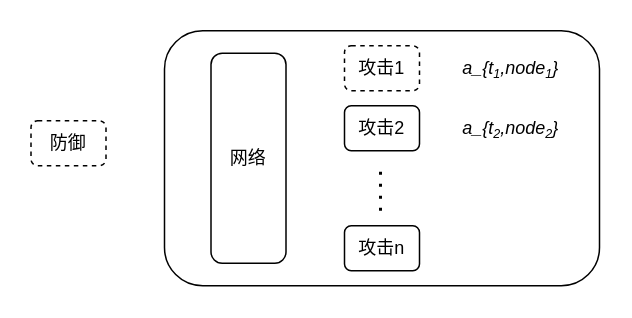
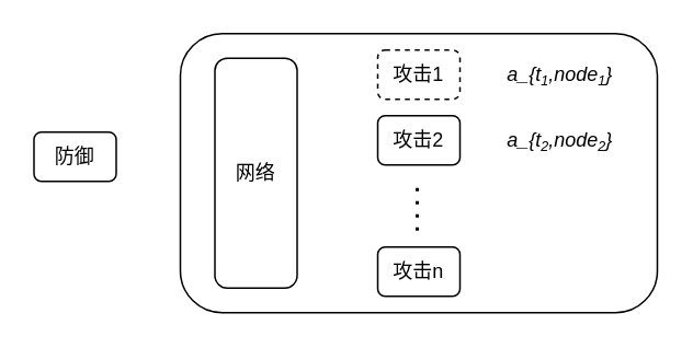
  <mxCell id="0" />
  <mxCell id="1" parent="0" />
- <mxCell id="2" value="防御" style="rounded=1;whiteSpace=wrap;html=1;dashed=1;" vertex="1" parent="1"><mxGeometry x="20" y="80" width="50" height="30" as="geometry" /></mxCell>
+ <mxCell id="2" value="防御" style="rounded=1;whiteSpace=wrap;html=1;" vertex="1" parent="1"><mxGeometry x="20" y="80" width="50" height="30" as="geometry" /></mxCell>
  <mxCell id="3" value="" style="rounded=1;whiteSpace=wrap;html=1;" vertex="1" parent="1"><mxGeometry x="109" y="20" width="290" height="170" as="geometry" /></mxCell>
- <mxCell id="4" value="网络" style="rounded=1;whiteSpace=wrap;html=1;" vertex="1" parent="1"><mxGeometry x="140" y="35" width="50" height="140" as="geometry" /></mxCell>
+ <mxCell id="4" value="网络" style="rounded=1;whiteSpace=wrap;html=1;" vertex="1" parent="1"><mxGeometry x="130" y="35" width="50" height="140" as="geometry" /></mxCell>
  <mxCell id="5" value="攻击1" style="rounded=1;whiteSpace=wrap;html=1;dashed=1;" vertex="1" parent="1"><mxGeometry x="229" y="30" width="50" height="30" as="geometry" /></mxCell>
  <mxCell id="6" value="攻击2" style="rounded=1;whiteSpace=wrap;html=1;" vertex="1" parent="1"><mxGeometry x="229" y="70" width="50" height="30" as="geometry" /></mxCell>
  <mxCell id="7" value="" style="endArrow=none;dashed=1;html=1;dashPattern=1 3;strokeWidth=2;" edge="1" parent="1"><mxGeometry width="50" height="50" relative="1" as="geometry"><mxPoint x="253" y="140" as="sourcePoint" /><mxPoint x="253" y="110" as="targetPoint" /></mxGeometry></mxCell>
  <mxCell id="8" value="攻击n" style="rounded=1;whiteSpace=wrap;html=1;" vertex="1" parent="1"><mxGeometry x="229" y="150" width="50" height="30" as="geometry" /></mxCell>
  <mxCell id="9" value="&lt;i&gt;a_{t&lt;span style=&quot;font-size: 10px&quot;&gt;&lt;sub&gt;1&lt;/sub&gt;&lt;/span&gt;,node&lt;span style=&quot;font-size: 10px&quot;&gt;&lt;sub&gt;1&lt;/sub&gt;&lt;/span&gt;}&lt;/i&gt;" style="text;html=1;strokeColor=none;fillColor=none;align=center;verticalAlign=middle;whiteSpace=wrap;rounded=0;" vertex="1" parent="1"><mxGeometry x="300" y="35" width="80" height="20" as="geometry" /></mxCell>
  <mxCell id="10" value="&lt;i&gt;a_{t&lt;span style=&quot;font-size: 10px&quot;&gt;&lt;sub&gt;2&lt;/sub&gt;&lt;/span&gt;,node&lt;span style=&quot;font-size: 10px&quot;&gt;&lt;sub&gt;2&lt;/sub&gt;&lt;/span&gt;}&lt;/i&gt;" style="text;html=1;strokeColor=none;fillColor=none;align=center;verticalAlign=middle;whiteSpace=wrap;rounded=0;" vertex="1" parent="1"><mxGeometry x="300" y="75" width="80" height="20" as="geometry" /></mxCell>
